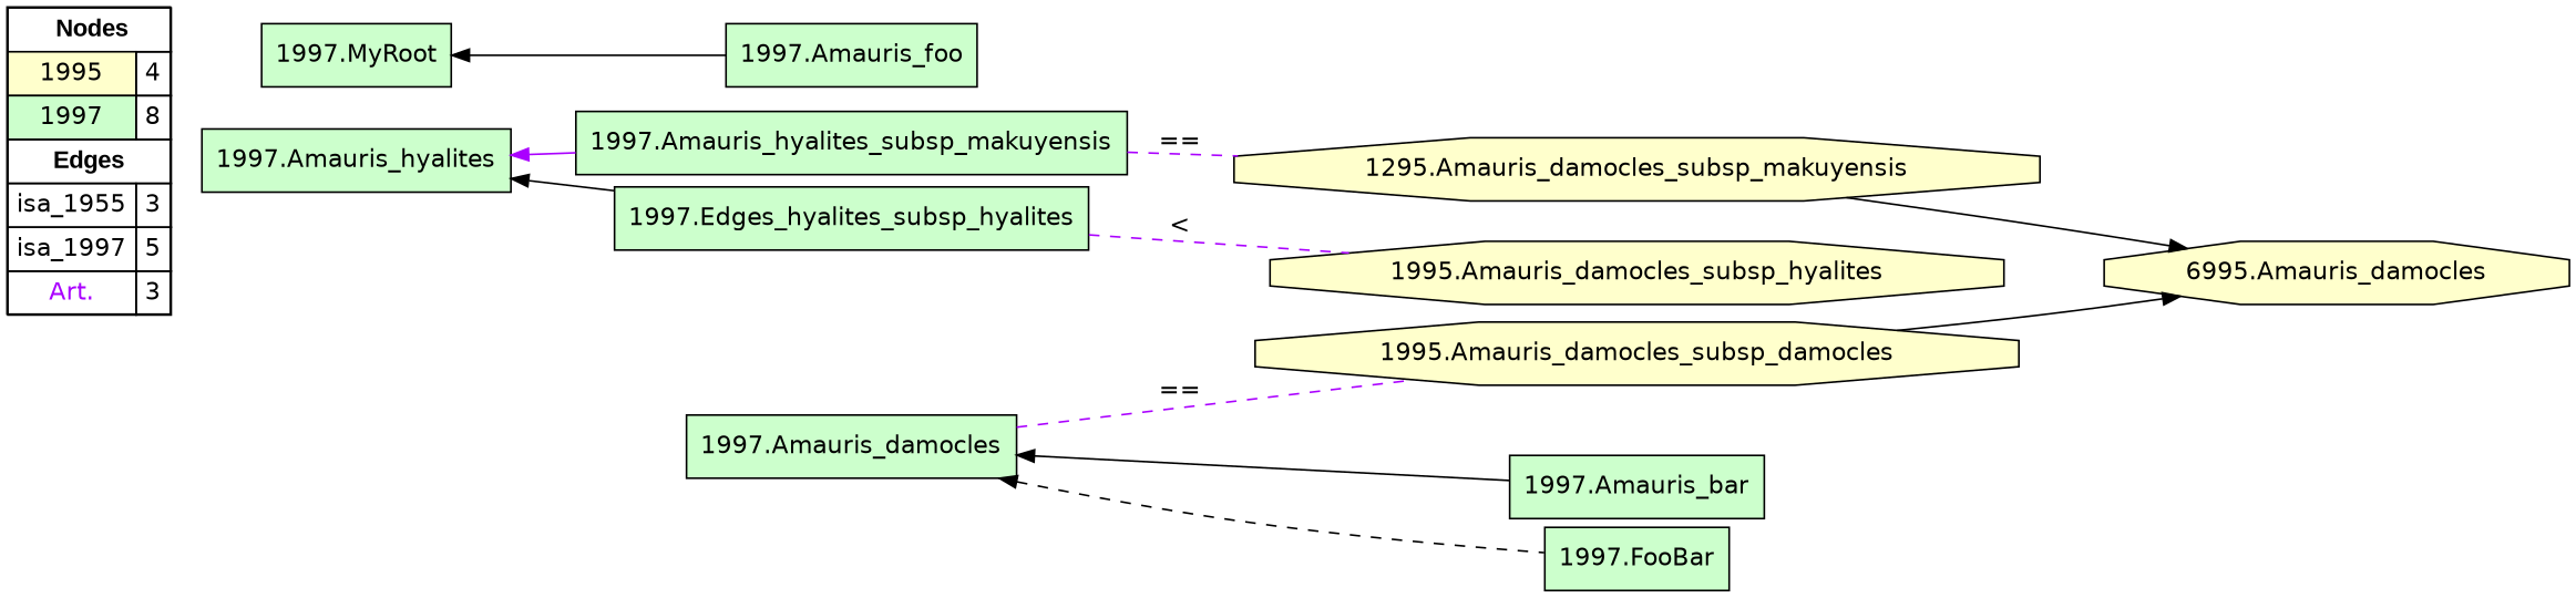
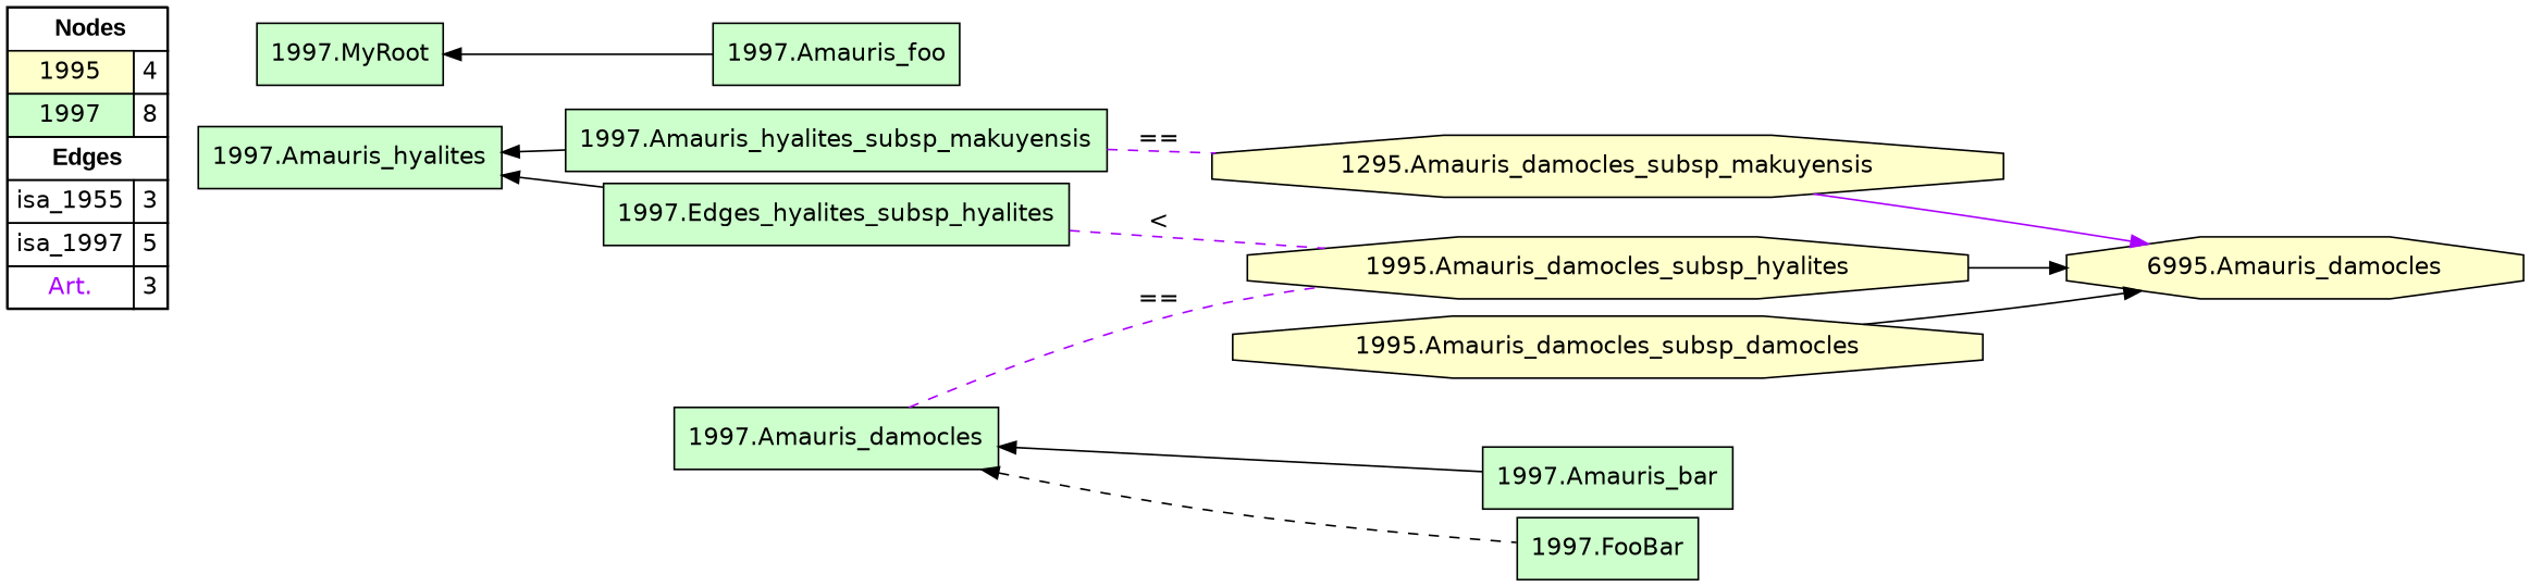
  digraph {
    rankdir=LR
    node [fillcolor="#CCFFCC" fontname=helvetica shape=box style=filled]
    edge [color="#000000" constraint=true penwidth=1 style=solid]
    n1 [fillcolor=white label=<   <TABLE BORDER="0" CELLBORDER="1" CELLSPACING="0" CELLPADDING="4">  <TR> <TD COLSPAN="2"><font face="Arial Black"> Nodes</font></TD> </TR>  <TR>   <TD bgcolor="#FFFFCC" fontname="helvetica">1995</TD>   <TD>4</TD>   </TR>  <TR>   <TD bgcolor="#CCFFCC" fontname="helvetica">1997</TD>   <TD>8</TD>   </TR>  <TR> <TD COLSPAN="2"><font face = "Arial Black"> Edges </font></TD> </TR>  <TR>   <TD><font color ="#000000">isa_1955</font></TD>   <TD>3</TD>   </TR>  <TR>   <TD><font color ="#000000">isa_1997</font></TD>   <TD>5</TD>   </TR>  <TR>   <TD><font color ="#AA00FF">Art.</font></TD>   <TD>3</TD>   </TR>  </TABLE>   > margin=0]
    n2 [fillcolor="#FFFFCC" label="6995.Amauris_damocles" shape=octagon]
    n3 [fillcolor="#FFFFCC" label="1295.Amauris_damocles_subsp_makuyensis" shape=octagon]
    "1995.Amauris_damocles_subsp_damocles" [fillcolor="#FFFFCC" shape=octagon]
    "1995.Amauris_damocles_subsp_hyalites" [fillcolor="#FFFFCC" shape=octagon]
    "1997.Amauris_hyalites_subsp_makuyensis"
    "1997.MyRoot"
    "1997.Amauris_foo"
    "1997.Amauris_hyalites"
    n10 [label="1997.Edges_hyalites_subsp_hyalites"]
    "1997.Amauris_damocles"
    "1997.Amauris_bar"
    "1997.FooBar"
    subgraph sub_1 {
      rank=source
      n1
    }
-   n3 -> n2
+   n3 -> n2 [color="#AA00FF"]
    "1995.Amauris_damocles_subsp_damocles" -> n2
+   "1995.Amauris_damocles_subsp_hyalites" -> n2
    "1997.Amauris_hyalites_subsp_makuyensis" -> n3 [arrowhead=none color="#AA00FF" label="==" style=dashed]
    "1997.MyRoot" -> "1997.Amauris_foo" [dir=back]
-   "1997.Amauris_hyalites" -> "1997.Amauris_hyalites_subsp_makuyensis" [color="#AA00FF" dir=back]
+   "1997.Amauris_hyalites" -> "1997.Amauris_hyalites_subsp_makuyensis" [dir=back]
    "1997.Amauris_hyalites" -> n10 [dir=back]
    n10 -> "1995.Amauris_damocles_subsp_hyalites" [arrowhead=none color="#AA00FF" label="<" style=dashed]
-   "1997.Amauris_damocles" -> "1995.Amauris_damocles_subsp_damocles" [arrowhead=none color="#AA00FF" label="==" style=dashed]
+   "1997.Amauris_damocles" -> "1995.Amauris_damocles_subsp_hyalites" [arrowhead=none color="#AA00FF" label="==" style=dashed]
    "1997.Amauris_damocles" -> "1997.Amauris_bar" [dir=back]
    "1997.Amauris_damocles" -> "1997.FooBar" [dir=back style=dashed]
  }
